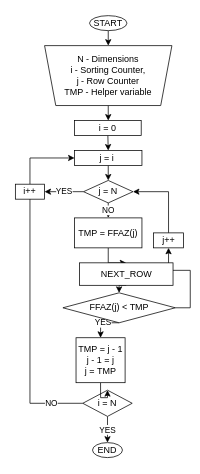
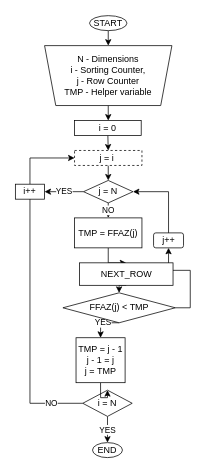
  <mxCell id="0" />
  <mxCell id="1" parent="0" />
  <mxCell id="2" style="edgeStyle=orthogonalEdgeStyle;rounded=0;orthogonalLoop=1;jettySize=auto;html=1;exitX=0.5;exitY=1;exitDx=0;exitDy=0;entryX=0.5;entryY=0;entryDx=0;entryDy=0;" edge="1" parent="1" source="3" target="5"><mxGeometry relative="1" as="geometry" /></mxCell>
  <mxCell id="3" value="START" style="ellipse;whiteSpace=wrap;html=1;" vertex="1" parent="1"><mxGeometry x="119" y="20" width="50" height="20" as="geometry" /></mxCell>
  <mxCell id="4" style="edgeStyle=orthogonalEdgeStyle;rounded=0;orthogonalLoop=1;jettySize=auto;html=1;exitX=0.5;exitY=1;exitDx=0;exitDy=0;" edge="1" parent="1" source="5" target="7"><mxGeometry relative="1" as="geometry"><mxPoint x="144" y="150" as="targetPoint" /></mxGeometry></mxCell>
  <mxCell id="5" value="N - Dimensions&lt;br&gt;i - Sorting Counter, &lt;br&gt;j - Row Counter&lt;br&gt;TMP - Helper variable" style="verticalLabelPosition=middle;verticalAlign=middle;html=1;shape=trapezoid;perimeter=trapezoidPerimeter;whiteSpace=wrap;size=0.088;arcSize=10;flipV=1;labelPosition=center;align=center;" vertex="1" parent="1"><mxGeometry x="59" y="60" width="170" height="80" as="geometry" /></mxCell>
  <mxCell id="6" style="edgeStyle=orthogonalEdgeStyle;rounded=0;orthogonalLoop=1;jettySize=auto;html=1;exitX=0.5;exitY=1;exitDx=0;exitDy=0;entryX=0.5;entryY=0;entryDx=0;entryDy=0;" edge="1" parent="1" source="7" target="9"><mxGeometry relative="1" as="geometry" /></mxCell>
  <mxCell id="7" value="i = 0" style="rounded=0;whiteSpace=wrap;html=1;" vertex="1" parent="1"><mxGeometry x="99" y="160" width="89" height="20" as="geometry" /></mxCell>
  <mxCell id="8" style="edgeStyle=orthogonalEdgeStyle;rounded=0;orthogonalLoop=1;jettySize=auto;html=1;exitX=0.5;exitY=1;exitDx=0;exitDy=0;entryX=0.5;entryY=0;entryDx=0;entryDy=0;" edge="1" parent="1" source="9" target="12"><mxGeometry relative="1" as="geometry" /></mxCell>
- <mxCell id="9" value="j = i&amp;nbsp;" style="rounded=0;whiteSpace=wrap;html=1;" vertex="1" parent="1"><mxGeometry x="99" y="200" width="90" height="20" as="geometry" /></mxCell>
+ <mxCell id="9" value="j = i&amp;nbsp;" style="rounded=0;whiteSpace=wrap;html=1;dashed=1;" vertex="1" parent="1"><mxGeometry x="99" y="200" width="90" height="20" as="geometry" /></mxCell>
  <mxCell id="10" value="NO" style="edgeStyle=orthogonalEdgeStyle;rounded=0;orthogonalLoop=1;jettySize=auto;html=1;exitX=0.5;exitY=1;exitDx=0;exitDy=0;entryX=0.5;entryY=0;entryDx=0;entryDy=0;" edge="1" parent="1" source="12" target="22"><mxGeometry relative="1" as="geometry" /></mxCell>
  <mxCell id="11" value="YES" style="edgeStyle=orthogonalEdgeStyle;rounded=0;orthogonalLoop=1;jettySize=auto;html=1;exitX=0;exitY=0.5;exitDx=0;exitDy=0;entryX=1;entryY=0.5;entryDx=0;entryDy=0;" edge="1" parent="1" source="12" target="26"><mxGeometry relative="1" as="geometry" /></mxCell>
  <mxCell id="12" value="j = N" style="rhombus;whiteSpace=wrap;html=1;" vertex="1" parent="1"><mxGeometry x="111" y="240" width="66" height="30" as="geometry" /></mxCell>
  <mxCell id="13" value="YES" style="edgeStyle=orthogonalEdgeStyle;rounded=0;orthogonalLoop=1;jettySize=auto;html=1;exitX=0.5;exitY=1;exitDx=0;exitDy=0;entryX=0.5;entryY=0;entryDx=0;entryDy=0;" edge="1" parent="1" source="14" target="15"><mxGeometry relative="1" as="geometry"><mxPoint x="143" y="600" as="targetPoint" /></mxGeometry></mxCell>
  <mxCell id="14" value="i = N" style="rhombus;whiteSpace=wrap;html=1;" vertex="1" parent="1"><mxGeometry x="110" y="520" width="66" height="35" as="geometry" /></mxCell>
  <mxCell id="15" value="END" style="ellipse;whiteSpace=wrap;html=1;" vertex="1" parent="1"><mxGeometry x="123" y="590" width="40" height="20" as="geometry" /></mxCell>
  <mxCell id="16" value="" style="edgeStyle=orthogonalEdgeStyle;rounded=0;orthogonalLoop=1;jettySize=auto;html=1;exitX=0.5;exitY=1;exitDx=0;exitDy=0;" edge="1" parent="1" source="17" target="14"><mxGeometry relative="1" as="geometry" /></mxCell>
  <mxCell id="17" value="TMP = j - 1&lt;br&gt;j - 1 = j&lt;br&gt;j = TMP" style="rounded=0;whiteSpace=wrap;html=1;" vertex="1" parent="1"><mxGeometry x="101" y="450" width="65.5" height="60" as="geometry" /></mxCell>
  <mxCell id="18" value="YES" style="edgeStyle=orthogonalEdgeStyle;rounded=0;orthogonalLoop=1;jettySize=auto;html=1;exitX=0.5;exitY=1;exitDx=0;exitDy=0;entryX=0.5;entryY=0;entryDx=0;entryDy=0;" edge="1" parent="1" source="20" target="17"><mxGeometry relative="1" as="geometry" /></mxCell>
  <mxCell id="19" style="edgeStyle=orthogonalEdgeStyle;rounded=0;orthogonalLoop=1;jettySize=auto;html=1;exitX=1;exitY=0.5;exitDx=0;exitDy=0;" edge="1" parent="1" source="20" target="29"><mxGeometry relative="1" as="geometry"><mxPoint x="230" y="290" as="targetPoint" /></mxGeometry></mxCell>
  <mxCell id="20" value="FFAZ(j) &amp;lt; TMP" style="rhombus;whiteSpace=wrap;html=1;" vertex="1" parent="1"><mxGeometry x="83.5" y="390" width="150" height="40" as="geometry" /></mxCell>
  <mxCell id="21" style="edgeStyle=orthogonalEdgeStyle;rounded=0;orthogonalLoop=1;jettySize=auto;html=1;exitX=0.5;exitY=1;exitDx=0;exitDy=0;" edge="1" parent="1" source="22" target="24"><mxGeometry relative="1" as="geometry"><mxPoint x="144" y="360" as="targetPoint" /></mxGeometry></mxCell>
  <mxCell id="22" value="TMP = FFAZ(j)" style="rounded=0;whiteSpace=wrap;html=1;" vertex="1" parent="1"><mxGeometry x="99" y="290" width="90" height="40" as="geometry" /></mxCell>
  <mxCell id="23" style="edgeStyle=orthogonalEdgeStyle;rounded=0;orthogonalLoop=1;jettySize=auto;html=1;exitX=0.5;exitY=1;exitDx=0;exitDy=0;entryX=0.5;entryY=0;entryDx=0;entryDy=0;" edge="1" parent="1" source="24" target="20"><mxGeometry relative="1" as="geometry" /></mxCell>
  <mxCell id="24" value="NEXT_ROW" style="rounded=0;whiteSpace=wrap;html=1;" vertex="1" parent="1"><mxGeometry x="105.5" y="350" width="125" height="30" as="geometry" /></mxCell>
  <mxCell id="25" style="edgeStyle=orthogonalEdgeStyle;rounded=0;orthogonalLoop=1;jettySize=auto;html=1;exitX=0.5;exitY=0;exitDx=0;exitDy=0;entryX=0;entryY=0.5;entryDx=0;entryDy=0;" edge="1" parent="1" source="26" target="9"><mxGeometry relative="1" as="geometry" /></mxCell>
  <mxCell id="26" value="i++" style="rounded=0;whiteSpace=wrap;html=1;" vertex="1" parent="1"><mxGeometry x="20" y="245" width="39" height="20" as="geometry" /></mxCell>
  <mxCell id="27" value="NO" style="edgeStyle=orthogonalEdgeStyle;rounded=0;orthogonalLoop=1;jettySize=auto;html=1;exitX=0;exitY=0.5;exitDx=0;exitDy=0;entryX=0.5;entryY=1;entryDx=0;entryDy=0;endArrow=none;" edge="1" parent="1" source="14" target="26"><mxGeometry x="-0.758" relative="1" as="geometry"><mxPoint x="110" y="537.5" as="sourcePoint" /><mxPoint x="99" y="170" as="targetPoint" /><Array as="points"><mxPoint x="40" y="538" /></Array><mxPoint as="offset" /></mxGeometry></mxCell>
  <mxCell id="28" style="edgeStyle=orthogonalEdgeStyle;rounded=0;orthogonalLoop=1;jettySize=auto;html=1;exitX=0.5;exitY=0;exitDx=0;exitDy=0;entryX=1;entryY=0.5;entryDx=0;entryDy=0;" edge="1" parent="1" source="29" target="12"><mxGeometry relative="1" as="geometry" /></mxCell>
- <mxCell id="29" value="j++" style="rounded=0;whiteSpace=wrap;html=1;" vertex="1" parent="1"><mxGeometry x="204.5" y="310" width="40" height="20" as="geometry" /></mxCell>
+ <mxCell id="29" value="j++" style="whiteSpace=wrap;html=1;rounded=1;" vertex="1" parent="1"><mxGeometry x="204.5" y="310" width="40" height="20" as="geometry" /></mxCell>
